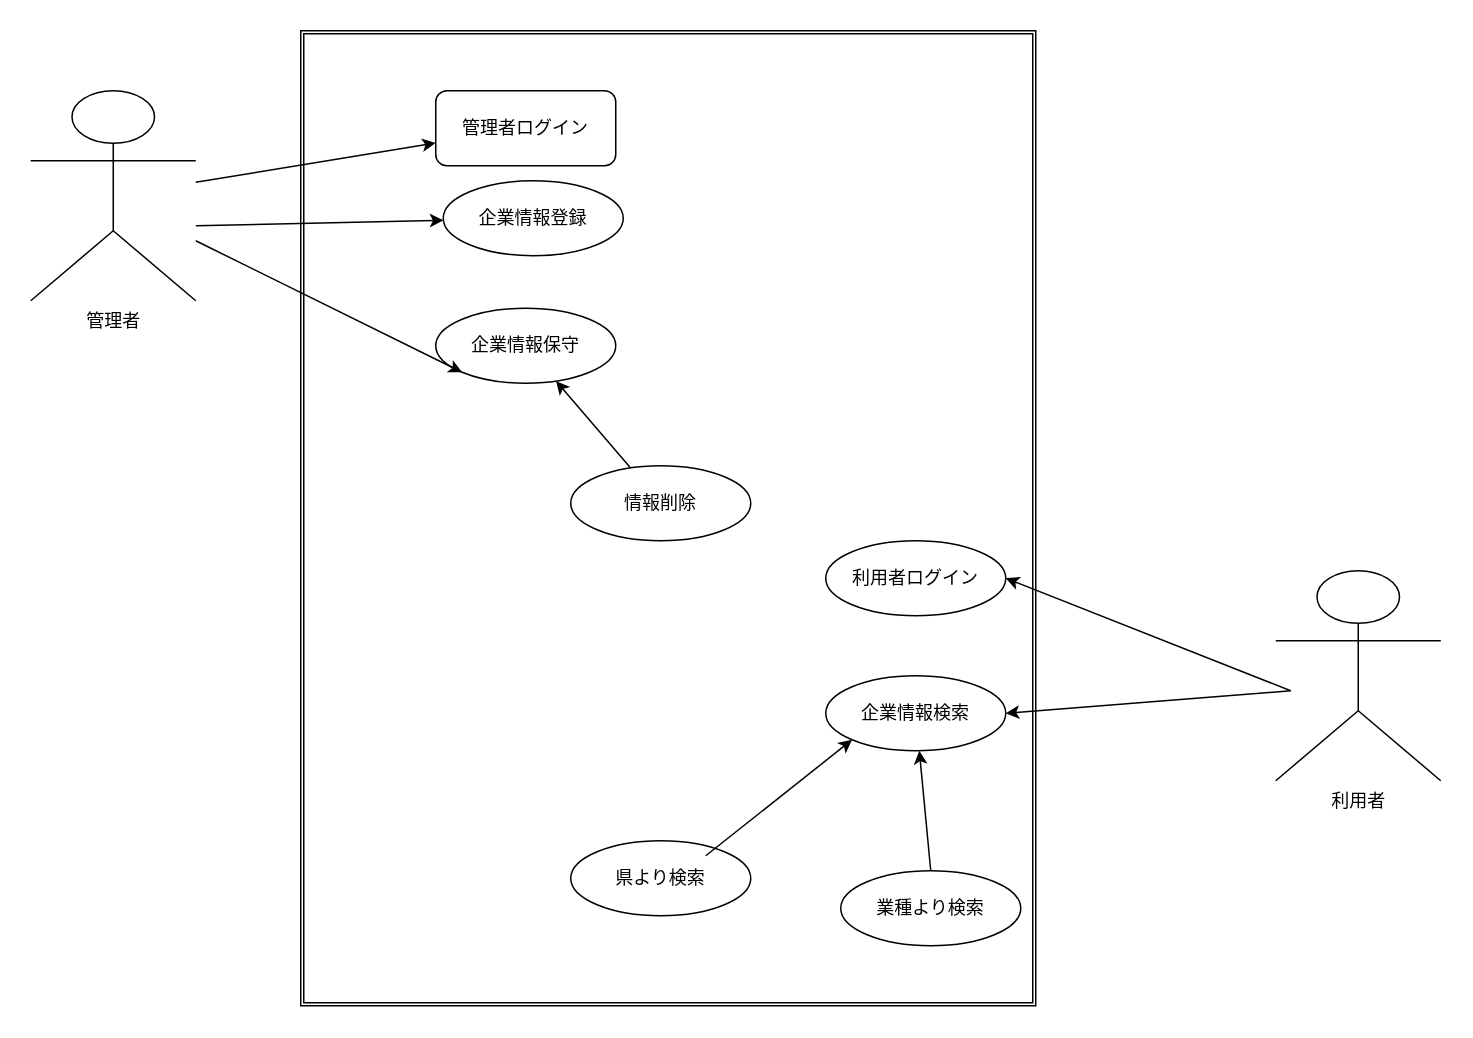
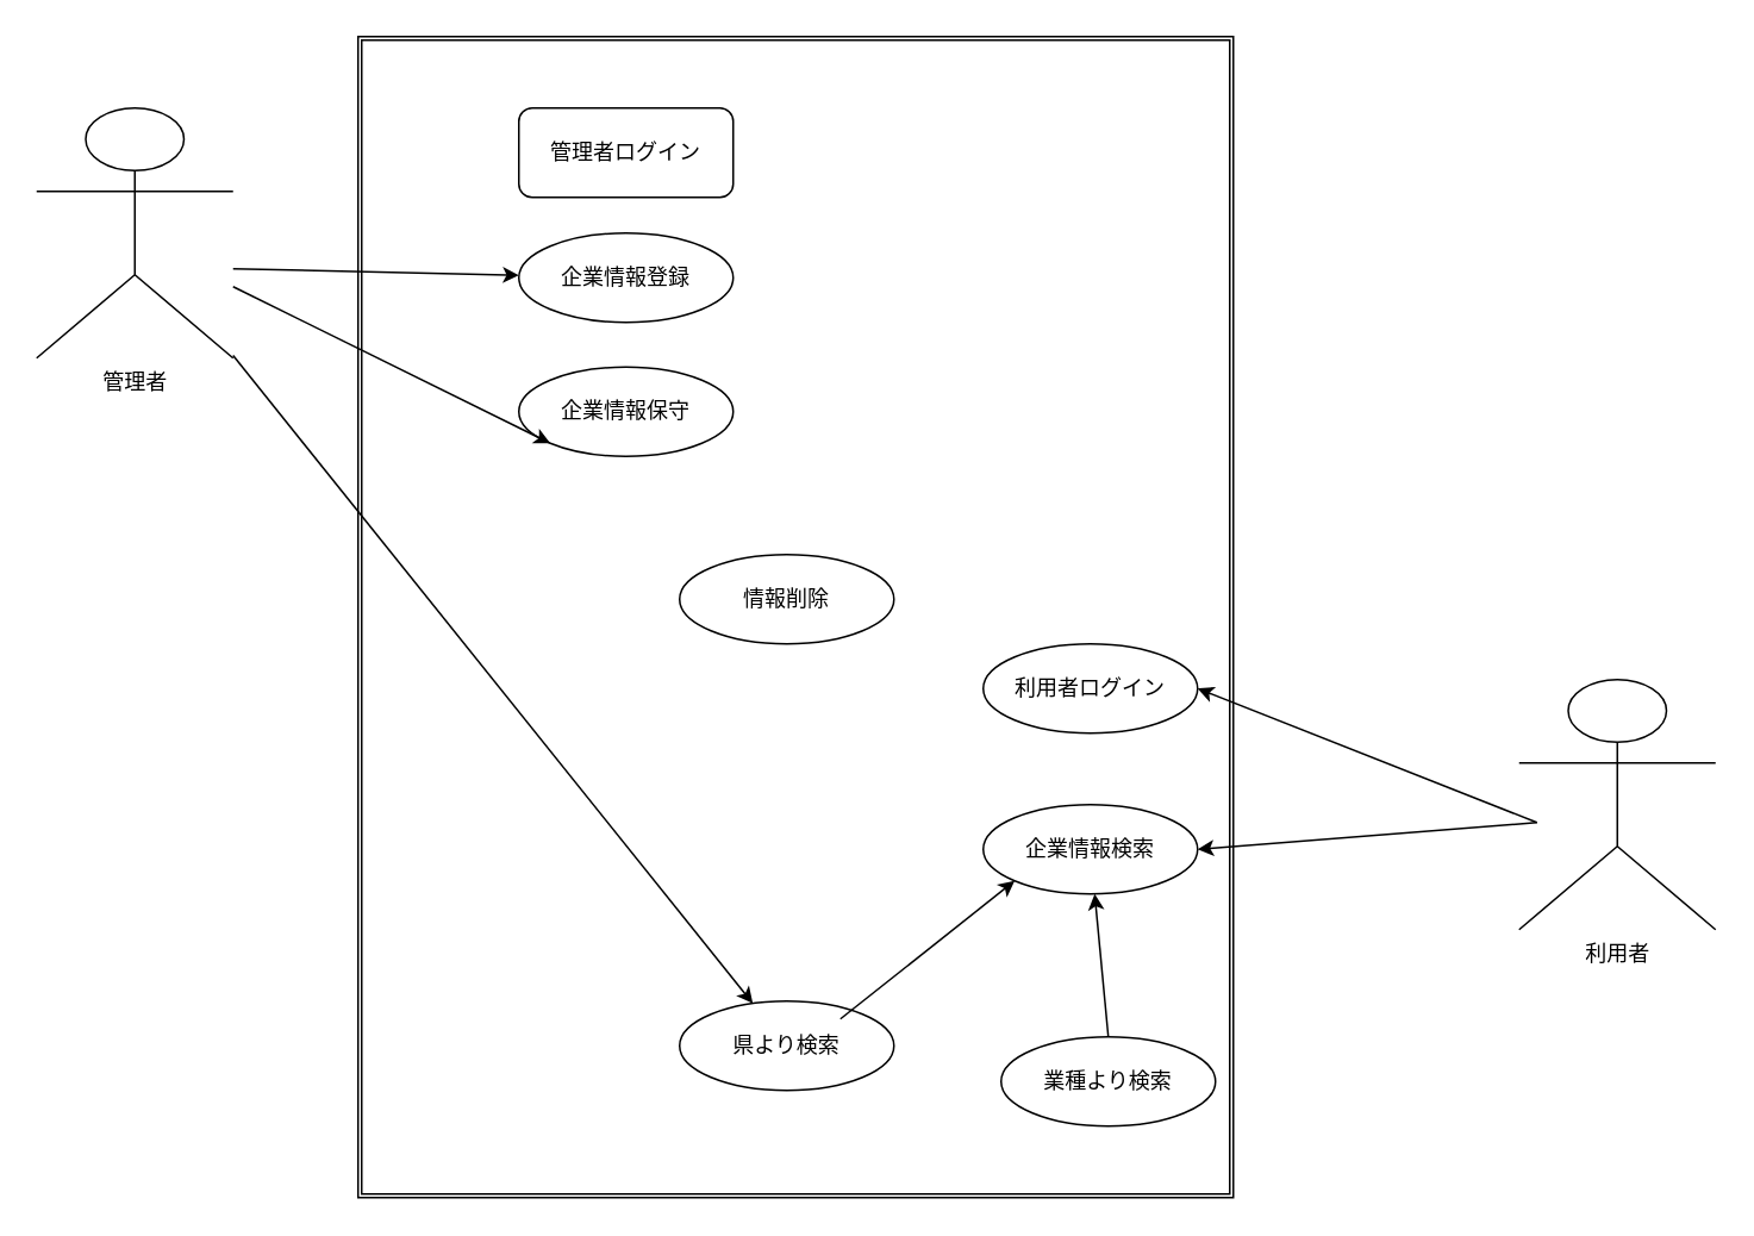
  <mxCell id="0" />
  <mxCell id="1" parent="0" />
  <mxCell id="2" value="" style="shape=ext;double=1;rounded=0;whiteSpace=wrap;html=1;" vertex="1" parent="1"><mxGeometry x="200" y="20" width="490" height="650" as="geometry" /></mxCell>
  <mxCell id="3" value="利用者　" style="shape=umlActor;verticalLabelPosition=bottom;verticalAlign=top;html=1;outlineConnect=0;" vertex="1" parent="1"><mxGeometry x="850" y="380" width="110" height="140" as="geometry" /></mxCell>
  <mxCell id="4" value="管理者ログイン" style="whiteSpace=wrap;html=1;rounded=1;" vertex="1" parent="1"><mxGeometry x="290" y="60" width="120" height="50" as="geometry" /></mxCell>
- <mxCell id="5" value="企業情報登録" style="ellipse;whiteSpace=wrap;html=1;" vertex="1" parent="1"><mxGeometry x="295" y="120" width="120" height="50" as="geometry" /></mxCell>
+ <mxCell id="5" value="企業情報登録" style="ellipse;whiteSpace=wrap;html=1;" vertex="1" parent="1"><mxGeometry x="290" y="130" width="120" height="50" as="geometry" /></mxCell>
  <mxCell id="6" value="企業情報保守" style="ellipse;whiteSpace=wrap;html=1;" vertex="1" parent="1"><mxGeometry x="290" y="205" width="120" height="50" as="geometry" /></mxCell>
- <mxCell id="7" value="" style="edgeStyle=none;html=1;" edge="1" parent="1" source="8" target="6"><mxGeometry relative="1" as="geometry" /></mxCell>
  <mxCell id="8" value="情報削除" style="ellipse;whiteSpace=wrap;html=1;" vertex="1" parent="1"><mxGeometry x="380" y="310" width="120" height="50" as="geometry" /></mxCell>
  <mxCell id="9" value="利用者ログイン" style="ellipse;whiteSpace=wrap;html=1;" vertex="1" parent="1"><mxGeometry x="550" y="360" width="120" height="50" as="geometry" /></mxCell>
  <mxCell id="10" value="企業情報検索" style="ellipse;whiteSpace=wrap;html=1;" vertex="1" parent="1"><mxGeometry x="550" y="450" width="120" height="50" as="geometry" /></mxCell>
  <mxCell id="11" value="県より検索" style="ellipse;whiteSpace=wrap;html=1;" vertex="1" parent="1"><mxGeometry x="380" y="560" width="120" height="50" as="geometry" /></mxCell>
  <mxCell id="12" value="業種より検索" style="ellipse;whiteSpace=wrap;html=1;" vertex="1" parent="1"><mxGeometry x="560" y="580" width="120" height="50" as="geometry" /></mxCell>
  <mxCell id="13" value="" style="edgeStyle=none;html=1;entryX=0;entryY=1;entryDx=0;entryDy=0;" edge="1" parent="1" target="6"><mxGeometry relative="1" as="geometry"><mxPoint x="130" y="160" as="sourcePoint" /></mxGeometry></mxCell>
- <mxCell id="14" value="" style="edgeStyle=none;html=1;" edge="1" parent="1" source="15" target="4"><mxGeometry relative="1" as="geometry"><mxPoint x="230" y="210" as="targetPoint" /></mxGeometry></mxCell>
+ <mxCell id="14" value="" style="edgeStyle=none;html=1;" edge="1" parent="1" source="15" target="11"><mxGeometry relative="1" as="geometry"><mxPoint x="230" y="210" as="targetPoint" /></mxGeometry></mxCell>
  <mxCell id="15" value="管理者" style="shape=umlActor;verticalLabelPosition=bottom;verticalAlign=top;html=1;outlineConnect=0;" vertex="1" parent="1"><mxGeometry x="20" y="60" width="110" height="140" as="geometry" /></mxCell>
  <mxCell id="16" value="" style="endArrow=classic;html=1;" edge="1" parent="1" target="5"><mxGeometry width="50" height="50" relative="1" as="geometry"><mxPoint x="130" y="150" as="sourcePoint" /><mxPoint x="180" y="100" as="targetPoint" /></mxGeometry></mxCell>
  <mxCell id="17" value="" style="endArrow=classic;html=1;entryX=0;entryY=1;entryDx=0;entryDy=0;" edge="1" parent="1" target="10"><mxGeometry width="50" height="50" relative="1" as="geometry"><mxPoint x="470" y="570" as="sourcePoint" /><mxPoint x="520" y="520" as="targetPoint" /></mxGeometry></mxCell>
  <mxCell id="18" value="" style="endArrow=classic;html=1;" edge="1" parent="1" target="10"><mxGeometry width="50" height="50" relative="1" as="geometry"><mxPoint x="620" y="580" as="sourcePoint" /><mxPoint x="670" y="530" as="targetPoint" /></mxGeometry></mxCell>
  <mxCell id="19" value="" style="endArrow=classic;html=1;entryX=1;entryY=0.5;entryDx=0;entryDy=0;" edge="1" parent="1" target="10"><mxGeometry width="50" height="50" relative="1" as="geometry"><mxPoint x="860" y="460" as="sourcePoint" /><mxPoint x="910" y="410" as="targetPoint" /></mxGeometry></mxCell>
  <mxCell id="20" value="" style="endArrow=classic;html=1;entryX=1;entryY=0.5;entryDx=0;entryDy=0;" edge="1" parent="1" target="9"><mxGeometry width="50" height="50" relative="1" as="geometry"><mxPoint x="860" y="460" as="sourcePoint" /><mxPoint x="910" y="410" as="targetPoint" /></mxGeometry></mxCell>
